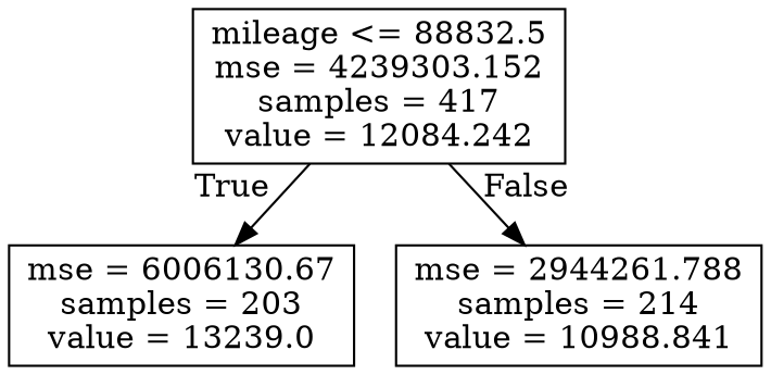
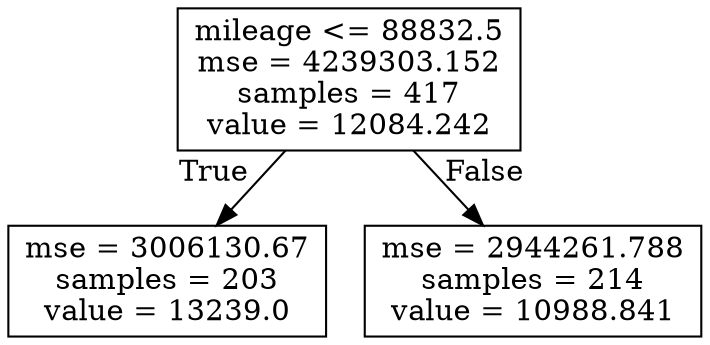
  digraph {
    node [shape=box]
    edge [labeldistance=2.5]
    n1 [label="mileage <= 88832.5\nmse = 4239303.152\nsamples = 417\nvalue = 12084.242"]
-   n2 [label="mse = 6006130.67\nsamples = 203\nvalue = 13239.0"]
+   n2 [label="mse = 3006130.67\nsamples = 203\nvalue = 13239.0"]
    n3 [label="mse = 2944261.788\nsamples = 214\nvalue = 10988.841"]
    n1 -> n2 [headlabel=True labelangle=45]
    n1 -> n3 [headlabel=False labelangle=-45]
  }
